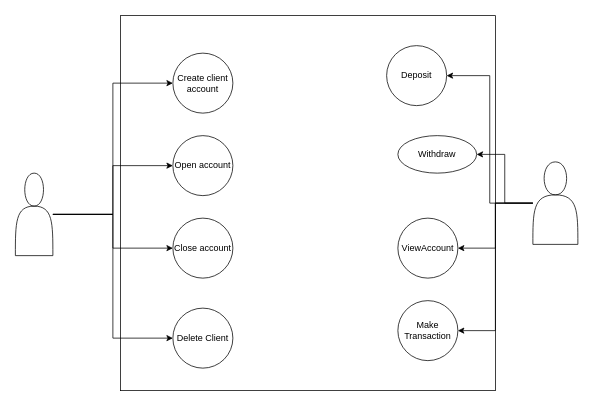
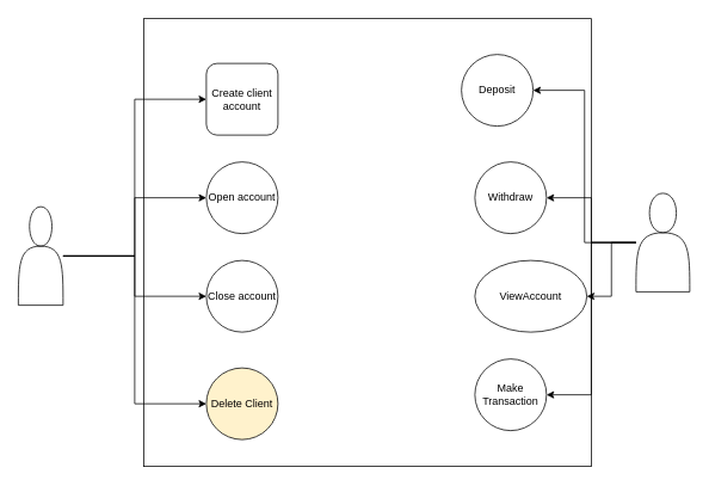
  <mxCell id="0" />
  <mxCell id="1" parent="0" />
  <mxCell id="2" value="" style="whiteSpace=wrap;html=1;aspect=fixed;" vertex="1" parent="1"><mxGeometry x="160" y="20" width="500" height="500" as="geometry" /></mxCell>
  <mxCell id="3" style="edgeStyle=orthogonalEdgeStyle;rounded=0;orthogonalLoop=1;jettySize=auto;html=1;entryX=0;entryY=0.5;entryDx=0;entryDy=0;" edge="1" parent="1" source="7" target="14"><mxGeometry relative="1" as="geometry" /></mxCell>
  <mxCell id="4" style="edgeStyle=orthogonalEdgeStyle;rounded=0;orthogonalLoop=1;jettySize=auto;html=1;" edge="1" parent="1" source="7" target="15"><mxGeometry relative="1" as="geometry" /></mxCell>
  <mxCell id="5" style="edgeStyle=orthogonalEdgeStyle;rounded=0;orthogonalLoop=1;jettySize=auto;html=1;" edge="1" parent="1" source="7" target="20"><mxGeometry relative="1" as="geometry" /></mxCell>
  <mxCell id="6" style="edgeStyle=orthogonalEdgeStyle;rounded=0;orthogonalLoop=1;jettySize=auto;html=1;entryX=0;entryY=0.5;entryDx=0;entryDy=0;" edge="1" parent="1" source="7" target="13"><mxGeometry relative="1" as="geometry" /></mxCell>
  <mxCell id="7" value="" style="shape=actor;whiteSpace=wrap;html=1;" vertex="1" parent="1"><mxGeometry x="20" y="230" width="50" height="110" as="geometry" /></mxCell>
  <mxCell id="8" style="edgeStyle=orthogonalEdgeStyle;rounded=0;orthogonalLoop=1;jettySize=auto;html=1;" edge="1" parent="1" source="12" target="17"><mxGeometry relative="1" as="geometry" /></mxCell>
  <mxCell id="9" style="edgeStyle=orthogonalEdgeStyle;rounded=0;orthogonalLoop=1;jettySize=auto;html=1;entryX=1;entryY=0.5;entryDx=0;entryDy=0;" edge="1" parent="1" source="12" target="16"><mxGeometry relative="1" as="geometry" /></mxCell>
  <mxCell id="10" style="edgeStyle=orthogonalEdgeStyle;rounded=0;orthogonalLoop=1;jettySize=auto;html=1;entryX=1;entryY=0.5;entryDx=0;entryDy=0;" edge="1" parent="1" source="12" target="19"><mxGeometry relative="1" as="geometry" /></mxCell>
  <mxCell id="11" style="edgeStyle=orthogonalEdgeStyle;rounded=0;orthogonalLoop=1;jettySize=auto;html=1;entryX=1;entryY=0.5;entryDx=0;entryDy=0;" edge="1" parent="1" source="12" target="18"><mxGeometry relative="1" as="geometry" /></mxCell>
  <mxCell id="12" value="" style="shape=actor;whiteSpace=wrap;html=1;" vertex="1" parent="1"><mxGeometry x="710" y="215" width="60" height="110" as="geometry" /></mxCell>
- <mxCell id="13" value="Delete Client" style="ellipse;whiteSpace=wrap;html=1;aspect=fixed;" vertex="1" parent="1"><mxGeometry x="230" y="410" width="80" height="80" as="geometry" /></mxCell>
- <mxCell id="14" value="Create client account" style="ellipse;whiteSpace=wrap;html=1;aspect=fixed;" vertex="1" parent="1"><mxGeometry x="230" y="70" width="80" height="80" as="geometry" /></mxCell>
+ <mxCell id="13" value="Delete Client" style="ellipse;whiteSpace=wrap;html=1;aspect=fixed;fillColor=#fff2cc;" vertex="1" parent="1"><mxGeometry x="230" y="410" width="80" height="80" as="geometry" /></mxCell>
+ <mxCell id="14" value="Create client account" style="whiteSpace=wrap;html=1;aspect=fixed;rounded=1;" vertex="1" parent="1"><mxGeometry x="230" y="70" width="80" height="80" as="geometry" /></mxCell>
  <mxCell id="15" value="Open account" style="ellipse;whiteSpace=wrap;html=1;aspect=fixed;" vertex="1" parent="1"><mxGeometry x="230" y="180" width="80" height="80" as="geometry" /></mxCell>
  <mxCell id="16" value="Deposit" style="ellipse;whiteSpace=wrap;html=1;aspect=fixed;" vertex="1" parent="1"><mxGeometry x="515" y="60" width="80" height="80" as="geometry" /></mxCell>
- <mxCell id="17" value="Withdraw" style="ellipse;whiteSpace=wrap;html=1;aspect=fixed;" vertex="1" parent="1"><mxGeometry x="530" y="180" width="105" height="50" as="geometry" /></mxCell>
+ <mxCell id="17" value="Withdraw" style="ellipse;whiteSpace=wrap;html=1;aspect=fixed;" vertex="1" parent="1"><mxGeometry x="530" y="180" width="80" height="80" as="geometry" /></mxCell>
  <mxCell id="18" value="Make Transaction" style="ellipse;whiteSpace=wrap;html=1;aspect=fixed;" vertex="1" parent="1"><mxGeometry x="530" y="400" width="80" height="80" as="geometry" /></mxCell>
- <mxCell id="19" value="ViewAccount" style="ellipse;whiteSpace=wrap;html=1;aspect=fixed;" vertex="1" parent="1"><mxGeometry x="530" y="290" width="80" height="80" as="geometry" /></mxCell>
+ <mxCell id="19" value="ViewAccount" style="ellipse;whiteSpace=wrap;html=1;aspect=fixed;" vertex="1" parent="1"><mxGeometry x="530" y="290" width="125" height="80" as="geometry" /></mxCell>
  <mxCell id="20" value="Close account" style="ellipse;whiteSpace=wrap;html=1;aspect=fixed;" vertex="1" parent="1"><mxGeometry x="230" y="290" width="80" height="80" as="geometry" /></mxCell>
